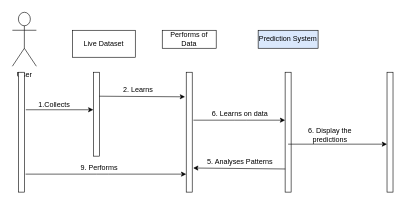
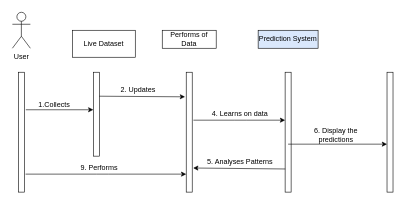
  <mxCell id="0" />
  <mxCell id="1" parent="0" />
  <mxCell id="2" value="Live Dataset" style="rounded=0;whiteSpace=wrap;html=1;" parent="1" vertex="1"><mxGeometry x="120" y="50" width="105" height="45" as="geometry" /></mxCell>
  <mxCell id="3" value="Performs of Data" style="rounded=0;whiteSpace=wrap;html=1;" parent="1" vertex="1"><mxGeometry x="270" y="50" width="90" height="30" as="geometry" /></mxCell>
  <mxCell id="4" value="Prediction System" style="rounded=0;whiteSpace=wrap;html=1;fillColor=#dae8fc;" parent="1" vertex="1"><mxGeometry x="430" y="50" width="100" height="30" as="geometry" /></mxCell>
  <mxCell id="5" value="" style="html=1;points=[];perimeter=orthogonalPerimeter;" parent="1" vertex="1"><mxGeometry x="155" y="120" width="10" height="140" as="geometry" /></mxCell>
- <mxCell id="6" value="User" style="shape=umlActor;verticalLabelPosition=bottom;verticalAlign=top;html=1;" parent="1" vertex="1"><mxGeometry x="20" y="20" width="40" height="90" as="geometry" /></mxCell>
+ <mxCell id="6" value="User" style="shape=umlActor;verticalLabelPosition=bottom;verticalAlign=top;html=1;" parent="1" vertex="1"><mxGeometry x="20" y="20" width="30" height="60" as="geometry" /></mxCell>
  <mxCell id="7" value="" style="html=1;points=[];perimeter=orthogonalPerimeter;" parent="1" vertex="1"><mxGeometry x="30" y="120" width="10" height="200" as="geometry" /></mxCell>
  <mxCell id="8" value="" style="html=1;points=[];perimeter=orthogonalPerimeter;" parent="1" vertex="1"><mxGeometry x="310" y="120" width="10" height="200" as="geometry" /></mxCell>
  <mxCell id="9" value="" style="html=1;points=[];perimeter=orthogonalPerimeter;" parent="1" vertex="1"><mxGeometry x="475" y="120" width="10" height="200" as="geometry" /></mxCell>
  <mxCell id="10" value="" style="html=1;points=[];perimeter=orthogonalPerimeter;" parent="1" vertex="1"><mxGeometry x="645" y="120" width="10" height="200" as="geometry" /></mxCell>
  <mxCell id="11" value="" style="endArrow=classic;html=1;exitX=1.24;exitY=0.313;exitDx=0;exitDy=0;exitPerimeter=0;" parent="1" source="7" target="5" edge="1"><mxGeometry width="50" height="50" relative="1" as="geometry"><mxPoint x="310" y="270" as="sourcePoint" /><mxPoint x="360" y="220" as="targetPoint" /></mxGeometry></mxCell>
  <mxCell id="12" value="1.Collects" style="text;html=1;strokeColor=none;fillColor=none;align=center;verticalAlign=middle;whiteSpace=wrap;rounded=0;" parent="1" vertex="1"><mxGeometry x="40" y="170" width="100" height="10" as="geometry" /></mxCell>
  <mxCell id="13" value="" style="endArrow=classic;html=1;exitX=1.24;exitY=0.313;exitDx=0;exitDy=0;exitPerimeter=0;" parent="1" edge="1"><mxGeometry width="50" height="50" relative="1" as="geometry"><mxPoint x="165" y="160" as="sourcePoint" /><mxPoint x="308" y="161" as="targetPoint" /></mxGeometry></mxCell>
- <mxCell id="14" value="2. Learns" style="text;html=1;strokeColor=none;fillColor=none;align=center;verticalAlign=middle;whiteSpace=wrap;rounded=0;" parent="1" vertex="1"><mxGeometry x="190" y="140" width="80" height="20" as="geometry" /></mxCell>
+ <mxCell id="14" value="2. Updates" style="text;html=1;strokeColor=none;fillColor=none;align=center;verticalAlign=middle;whiteSpace=wrap;rounded=0;" parent="1" vertex="1"><mxGeometry x="190" y="140" width="80" height="20" as="geometry" /></mxCell>
  <mxCell id="15" value="" style="endArrow=classic;html=1;" parent="1" target="9" edge="1"><mxGeometry width="50" height="50" relative="1" as="geometry"><mxPoint x="322" y="200" as="sourcePoint" /><mxPoint x="470" y="157" as="targetPoint" /><Array as="points"><mxPoint x="400" y="200" /></Array></mxGeometry></mxCell>
- <mxCell id="16" value="6. Learns on data" style="text;html=1;strokeColor=none;fillColor=none;align=center;verticalAlign=middle;whiteSpace=wrap;rounded=0;" parent="1" vertex="1"><mxGeometry x="350" y="180" width="100" height="20" as="geometry" /></mxCell>
+ <mxCell id="16" value="4. Learns on data" style="text;html=1;strokeColor=none;fillColor=none;align=center;verticalAlign=middle;whiteSpace=wrap;rounded=0;" parent="1" vertex="1"><mxGeometry x="350" y="180" width="100" height="20" as="geometry" /></mxCell>
  <mxCell id="17" value="" style="endArrow=classic;html=1;" edge="1" parent="1" target="8"><mxGeometry width="50" height="50" relative="1" as="geometry"><mxPoint x="42" y="290" as="sourcePoint" /><mxPoint x="360" y="220" as="targetPoint" /><Array as="points"><mxPoint x="170" y="290" /></Array></mxGeometry></mxCell>
  <mxCell id="18" value="9. Performs" style="text;html=1;strokeColor=none;fillColor=none;align=center;verticalAlign=middle;whiteSpace=wrap;rounded=0;" vertex="1" parent="1"><mxGeometry x="130" y="270" width="70" height="20" as="geometry" /></mxCell>
  <mxCell id="19" value="" style="endArrow=classic;html=1;exitX=0.02;exitY=0.807;exitDx=0;exitDy=0;exitPerimeter=0;entryX=1.16;entryY=0.799;entryDx=0;entryDy=0;entryPerimeter=0;" edge="1" parent="1" source="9" target="8"><mxGeometry width="50" height="50" relative="1" as="geometry"><mxPoint x="310" y="260" as="sourcePoint" /><mxPoint x="320" y="281" as="targetPoint" /></mxGeometry></mxCell>
  <mxCell id="20" value="5. Analyses Patterns" style="text;html=1;strokeColor=none;fillColor=none;align=center;verticalAlign=middle;whiteSpace=wrap;rounded=0;" vertex="1" parent="1"><mxGeometry x="330" y="260" width="140" height="20" as="geometry" /></mxCell>
  <mxCell id="21" value="" style="endArrow=classic;html=1;exitX=0.5;exitY=0.6;exitDx=0;exitDy=0;exitPerimeter=0;" edge="1" parent="1" source="9" target="10"><mxGeometry width="50" height="50" relative="1" as="geometry"><mxPoint x="310" y="250" as="sourcePoint" /><mxPoint x="360" y="200" as="targetPoint" /></mxGeometry></mxCell>
- <mxCell id="22" value="6. Display the predictions" style="text;html=1;strokeColor=none;fillColor=none;align=center;verticalAlign=middle;whiteSpace=wrap;rounded=0;" vertex="1" parent="1"><mxGeometry x="510" y="210" width="80" height="30" as="geometry" /></mxCell>
+ <mxCell id="22" value="6. Display the predictions" style="text;html=1;strokeColor=none;fillColor=none;align=center;verticalAlign=middle;whiteSpace=wrap;rounded=0;" vertex="1" parent="1"><mxGeometry x="520" y="210" width="80" height="30" as="geometry" /></mxCell>
